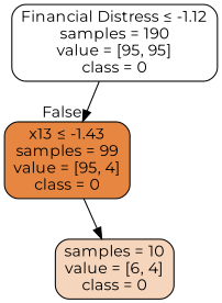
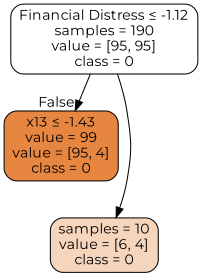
  digraph {
    fontname=Montserrat
    node [color=black fontname=Montserrat shape=box style="filled, rounded"]
    edge [fontname=Montserrat]
    n1 [fillcolor="#ffffff" label=<Financial Distress &le; -1.12<br/>samples = 190<br/>value = [95, 95]<br/>class = 0>]
-   n2 [fillcolor="#e68641" label=<x13 &le; -1.43<br/>samples = 99<br/>value = [95, 4]<br/>class = 0>]
+   n2 [fillcolor="#e68641" label=<x13 &le; -1.43<br/>value = 99<br/>value = [95, 4]<br/>class = 0>]
    n3 [fillcolor="#f6d5bd" label=<samples = 10<br/>value = [6, 4]<br/>class = 0>]
    n1 -> n2 [headlabel=False labelangle=-45 labeldistance=2.5]
-   n2 -> n3
+   n1 -> n3
  }
